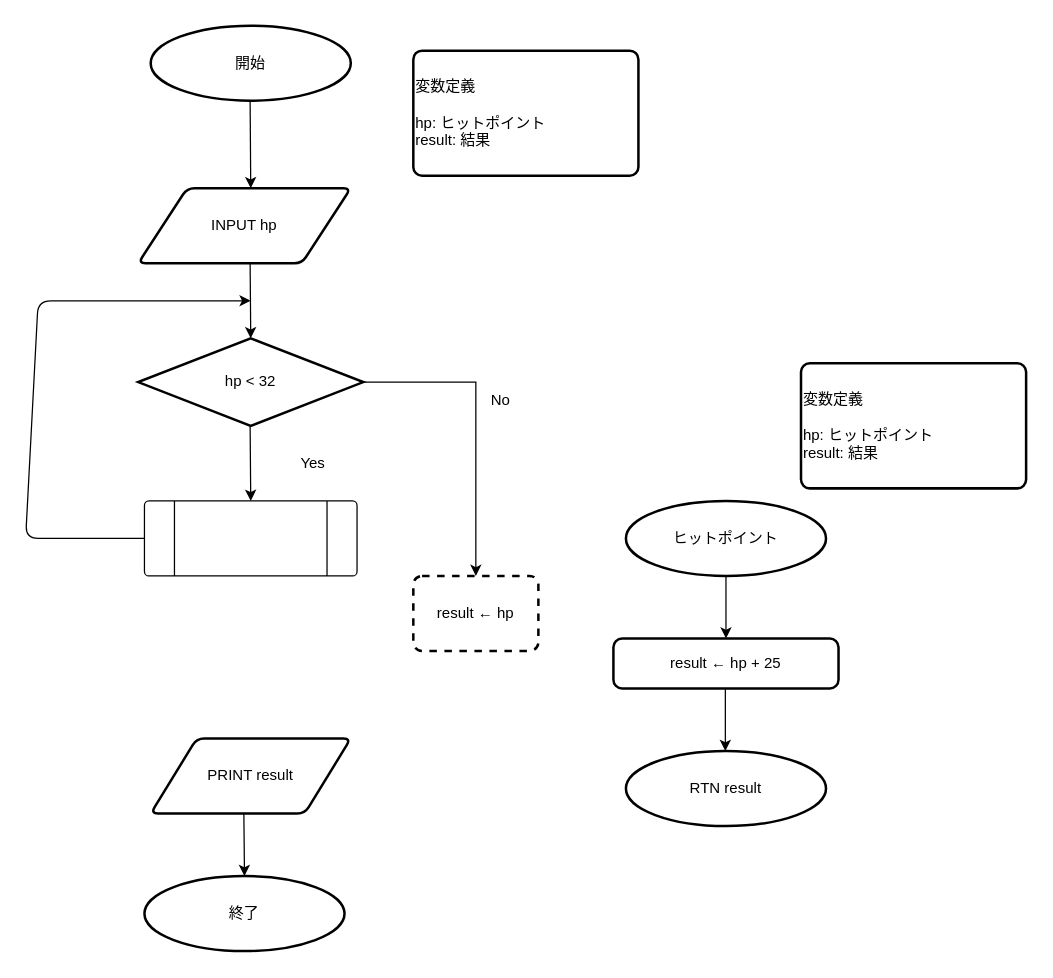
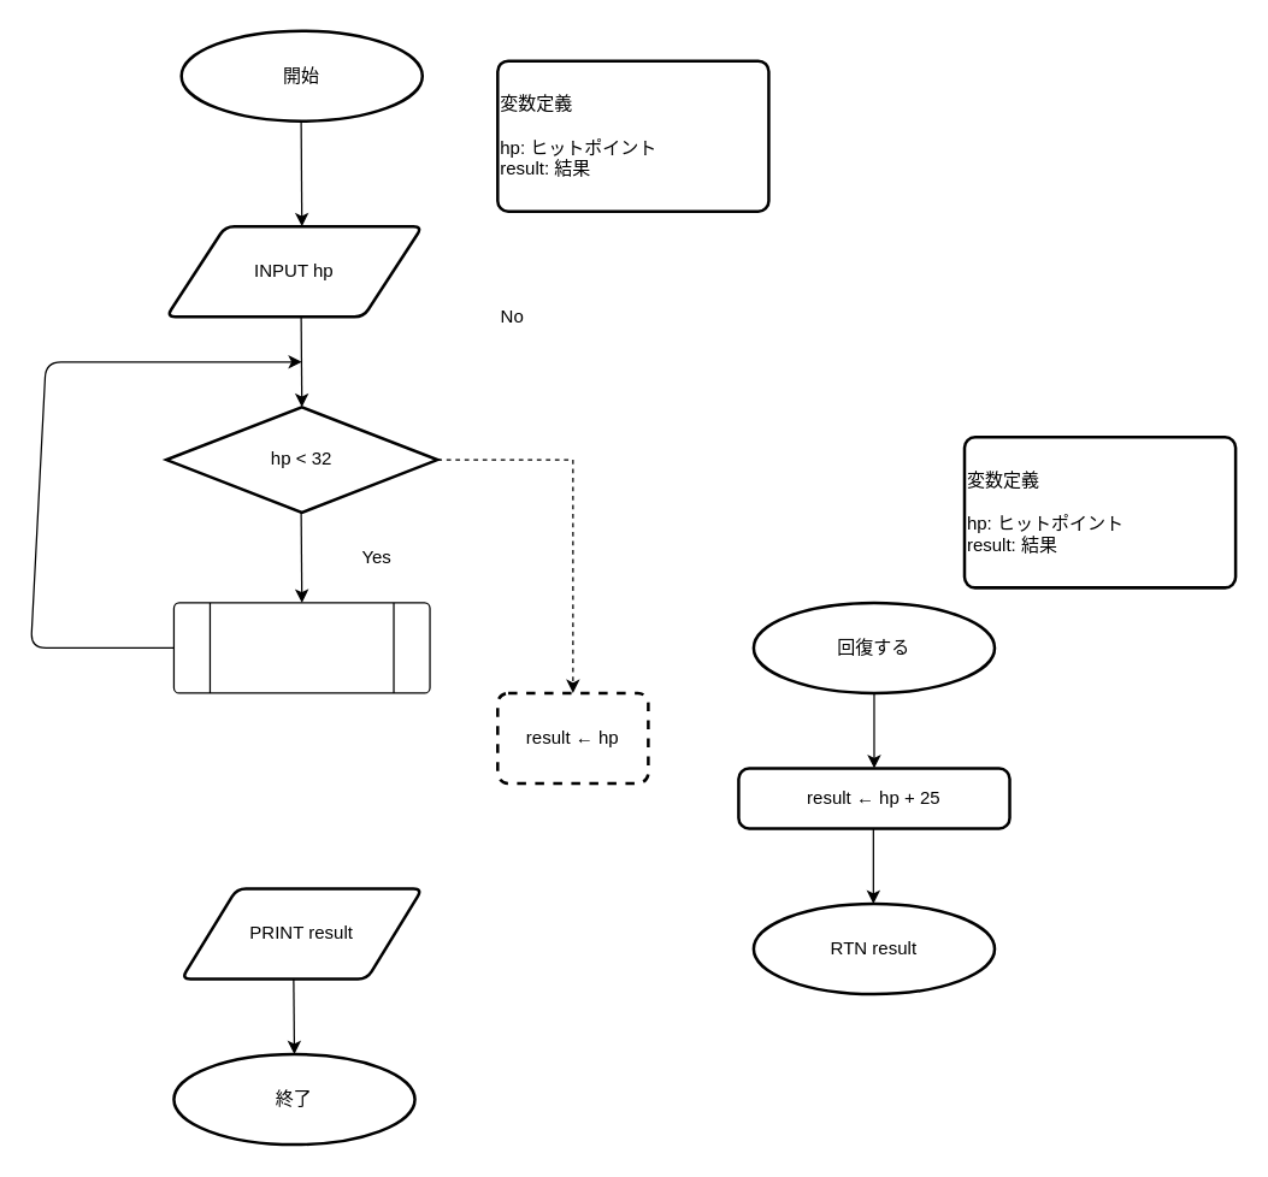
  <mxCell id="0" />
  <mxCell id="1" parent="0" />
  <mxCell id="2" value="開始" style="strokeWidth=2;html=1;shape=mxgraph.flowchart.start_1;whiteSpace=wrap;" vertex="1" parent="1"><mxGeometry x="120" y="20" width="160" height="60" as="geometry" /></mxCell>
  <mxCell id="3" value="" style="endArrow=classic;html=1;" edge="1" parent="1"><mxGeometry width="50" height="50" relative="1" as="geometry"><mxPoint x="199.5" y="80" as="sourcePoint" /><mxPoint x="200" y="150" as="targetPoint" /></mxGeometry></mxCell>
  <mxCell id="4" value="INPUT hp" style="shape=parallelogram;html=1;strokeWidth=2;perimeter=parallelogramPerimeter;whiteSpace=wrap;rounded=1;arcSize=12;size=0.23;" vertex="1" parent="1"><mxGeometry x="110" y="150" width="170" height="60" as="geometry" /></mxCell>
  <mxCell id="5" value="" style="endArrow=classic;html=1;" edge="1" parent="1"><mxGeometry width="50" height="50" relative="1" as="geometry"><mxPoint x="199.5" y="210" as="sourcePoint" /><mxPoint x="200" y="270" as="targetPoint" /></mxGeometry></mxCell>
- <mxCell id="6" style="edgeStyle=orthogonalEdgeStyle;rounded=0;orthogonalLoop=1;jettySize=auto;html=1;entryX=0.5;entryY=0;entryDx=0;entryDy=0;" edge="1" parent="1" source="7" target="23"><mxGeometry relative="1" as="geometry" /></mxCell>
+ <mxCell id="6" style="edgeStyle=orthogonalEdgeStyle;rounded=0;orthogonalLoop=1;jettySize=auto;html=1;entryX=0.5;entryY=0;entryDx=0;entryDy=0;dashed=1;" edge="1" parent="1" source="7" target="23"><mxGeometry relative="1" as="geometry" /></mxCell>
  <mxCell id="7" value="hp &amp;lt; 32" style="strokeWidth=2;html=1;shape=mxgraph.flowchart.decision;whiteSpace=wrap;" vertex="1" parent="1"><mxGeometry x="110" y="270" width="180" height="70" as="geometry" /></mxCell>
  <mxCell id="8" value="" style="endArrow=classic;html=1;" edge="1" parent="1"><mxGeometry width="50" height="50" relative="1" as="geometry"><mxPoint x="199.5" y="340" as="sourcePoint" /><mxPoint x="200" y="400" as="targetPoint" /></mxGeometry></mxCell>
  <mxCell id="9" value="" style="verticalLabelPosition=bottom;verticalAlign=top;html=1;shape=process;whiteSpace=wrap;rounded=1;size=0.14;arcSize=6;" vertex="1" parent="1"><mxGeometry x="115" y="400" width="170" height="60" as="geometry" /></mxCell>
- <mxCell id="10" value="ヒットポイント" style="strokeWidth=2;html=1;shape=mxgraph.flowchart.start_1;whiteSpace=wrap;" vertex="1" parent="1"><mxGeometry x="500" y="400" width="160" height="60" as="geometry" /></mxCell>
+ <mxCell id="10" value="回復する" style="strokeWidth=2;html=1;shape=mxgraph.flowchart.start_1;whiteSpace=wrap;" vertex="1" parent="1"><mxGeometry x="500" y="400" width="160" height="60" as="geometry" /></mxCell>
  <mxCell id="11" value="" style="endArrow=classic;html=1;" edge="1" parent="1" target="12"><mxGeometry width="50" height="50" relative="1" as="geometry"><mxPoint x="580" y="460" as="sourcePoint" /><mxPoint x="580.5" y="520" as="targetPoint" /></mxGeometry></mxCell>
  <mxCell id="12" value="result ← hp + 25" style="rounded=1;whiteSpace=wrap;html=1;absoluteArcSize=1;arcSize=14;strokeWidth=2;" vertex="1" parent="1"><mxGeometry x="490" y="510" width="180" height="40" as="geometry" /></mxCell>
  <mxCell id="13" value="" style="endArrow=classic;html=1;" edge="1" parent="1"><mxGeometry width="50" height="50" relative="1" as="geometry"><mxPoint x="579.5" y="550" as="sourcePoint" /><mxPoint x="579.5" y="600" as="targetPoint" /></mxGeometry></mxCell>
  <mxCell id="14" value="RTN result" style="strokeWidth=2;html=1;shape=mxgraph.flowchart.start_1;whiteSpace=wrap;" vertex="1" parent="1"><mxGeometry x="500" y="600" width="160" height="60" as="geometry" /></mxCell>
  <mxCell id="15" value="Yes" style="text;html=1;strokeColor=none;fillColor=none;align=center;verticalAlign=middle;whiteSpace=wrap;rounded=0;" vertex="1" parent="1"><mxGeometry x="230" y="360" width="40" height="20" as="geometry" /></mxCell>
  <mxCell id="16" value="終了" style="strokeWidth=2;html=1;shape=mxgraph.flowchart.start_1;whiteSpace=wrap;" vertex="1" parent="1"><mxGeometry x="115" y="700" width="160" height="60" as="geometry" /></mxCell>
- <mxCell id="17" value="No" style="text;html=1;strokeColor=none;fillColor=none;align=center;verticalAlign=middle;whiteSpace=wrap;rounded=0;" vertex="1" parent="1"><mxGeometry x="380" y="310" width="40" height="20" as="geometry" /></mxCell>
+ <mxCell id="17" value="No" style="text;html=1;strokeColor=none;fillColor=none;align=center;verticalAlign=middle;whiteSpace=wrap;rounded=0;" vertex="1" parent="1"><mxGeometry x="320" y="200" width="40" height="20" as="geometry" /></mxCell>
  <mxCell id="18" value="PRINT result" style="shape=parallelogram;html=1;strokeWidth=2;perimeter=parallelogramPerimeter;whiteSpace=wrap;rounded=1;arcSize=12;size=0.23;" vertex="1" parent="1"><mxGeometry x="120" y="590" width="160" height="60" as="geometry" /></mxCell>
  <mxCell id="19" value="変数定義&lt;br&gt;&lt;br&gt;hp: ヒットポイント&lt;br&gt;result: 結果" style="rounded=1;whiteSpace=wrap;html=1;absoluteArcSize=1;arcSize=14;strokeWidth=2;align=left;" vertex="1" parent="1"><mxGeometry x="330" y="40" width="180" height="100" as="geometry" /></mxCell>
  <mxCell id="20" value="変数定義&lt;br&gt;&lt;br&gt;hp: ヒットポイント&lt;br&gt;result: 結果" style="rounded=1;whiteSpace=wrap;html=1;absoluteArcSize=1;arcSize=14;strokeWidth=2;align=left;" vertex="1" parent="1"><mxGeometry x="640" y="290" width="180" height="100" as="geometry" /></mxCell>
  <mxCell id="21" value="" style="endArrow=classic;html=1;exitX=0;exitY=0.5;exitDx=0;exitDy=0;" edge="1" parent="1" source="9"><mxGeometry width="50" height="50" relative="1" as="geometry"><mxPoint x="170" y="530" as="sourcePoint" /><mxPoint x="200" y="240" as="targetPoint" /><Array as="points"><mxPoint x="20" y="430" /><mxPoint x="30" y="240" /></Array></mxGeometry></mxCell>
  <mxCell id="22" value="" style="endArrow=classic;html=1;" edge="1" parent="1"><mxGeometry width="50" height="50" relative="1" as="geometry"><mxPoint x="194.5" y="650" as="sourcePoint" /><mxPoint x="195" y="700" as="targetPoint" /><Array as="points"><mxPoint x="195" y="700" /></Array></mxGeometry></mxCell>
  <mxCell id="23" value="result ← hp" style="rounded=1;whiteSpace=wrap;html=1;absoluteArcSize=1;arcSize=14;strokeWidth=2;dashed=1;" vertex="1" parent="1"><mxGeometry x="330" y="460" width="100" height="60" as="geometry" /></mxCell>
